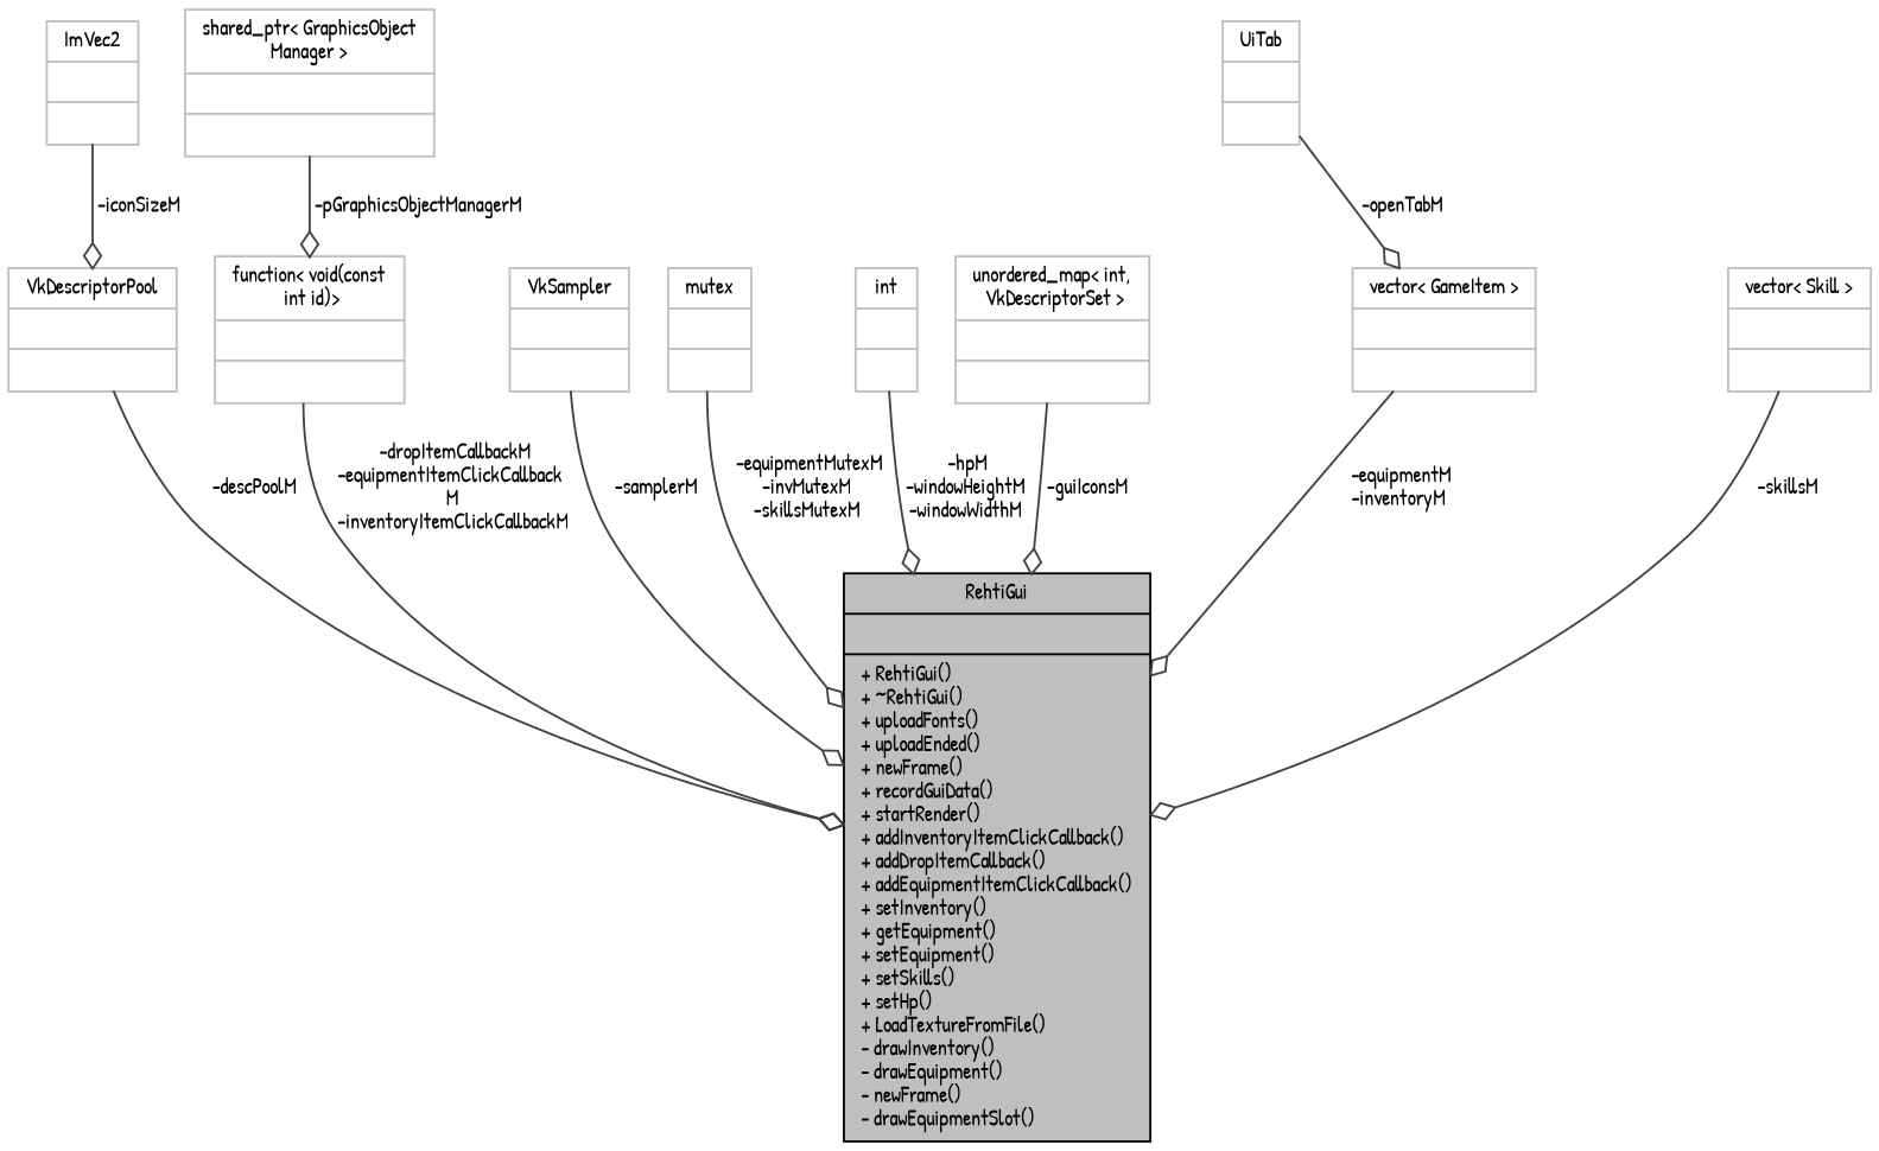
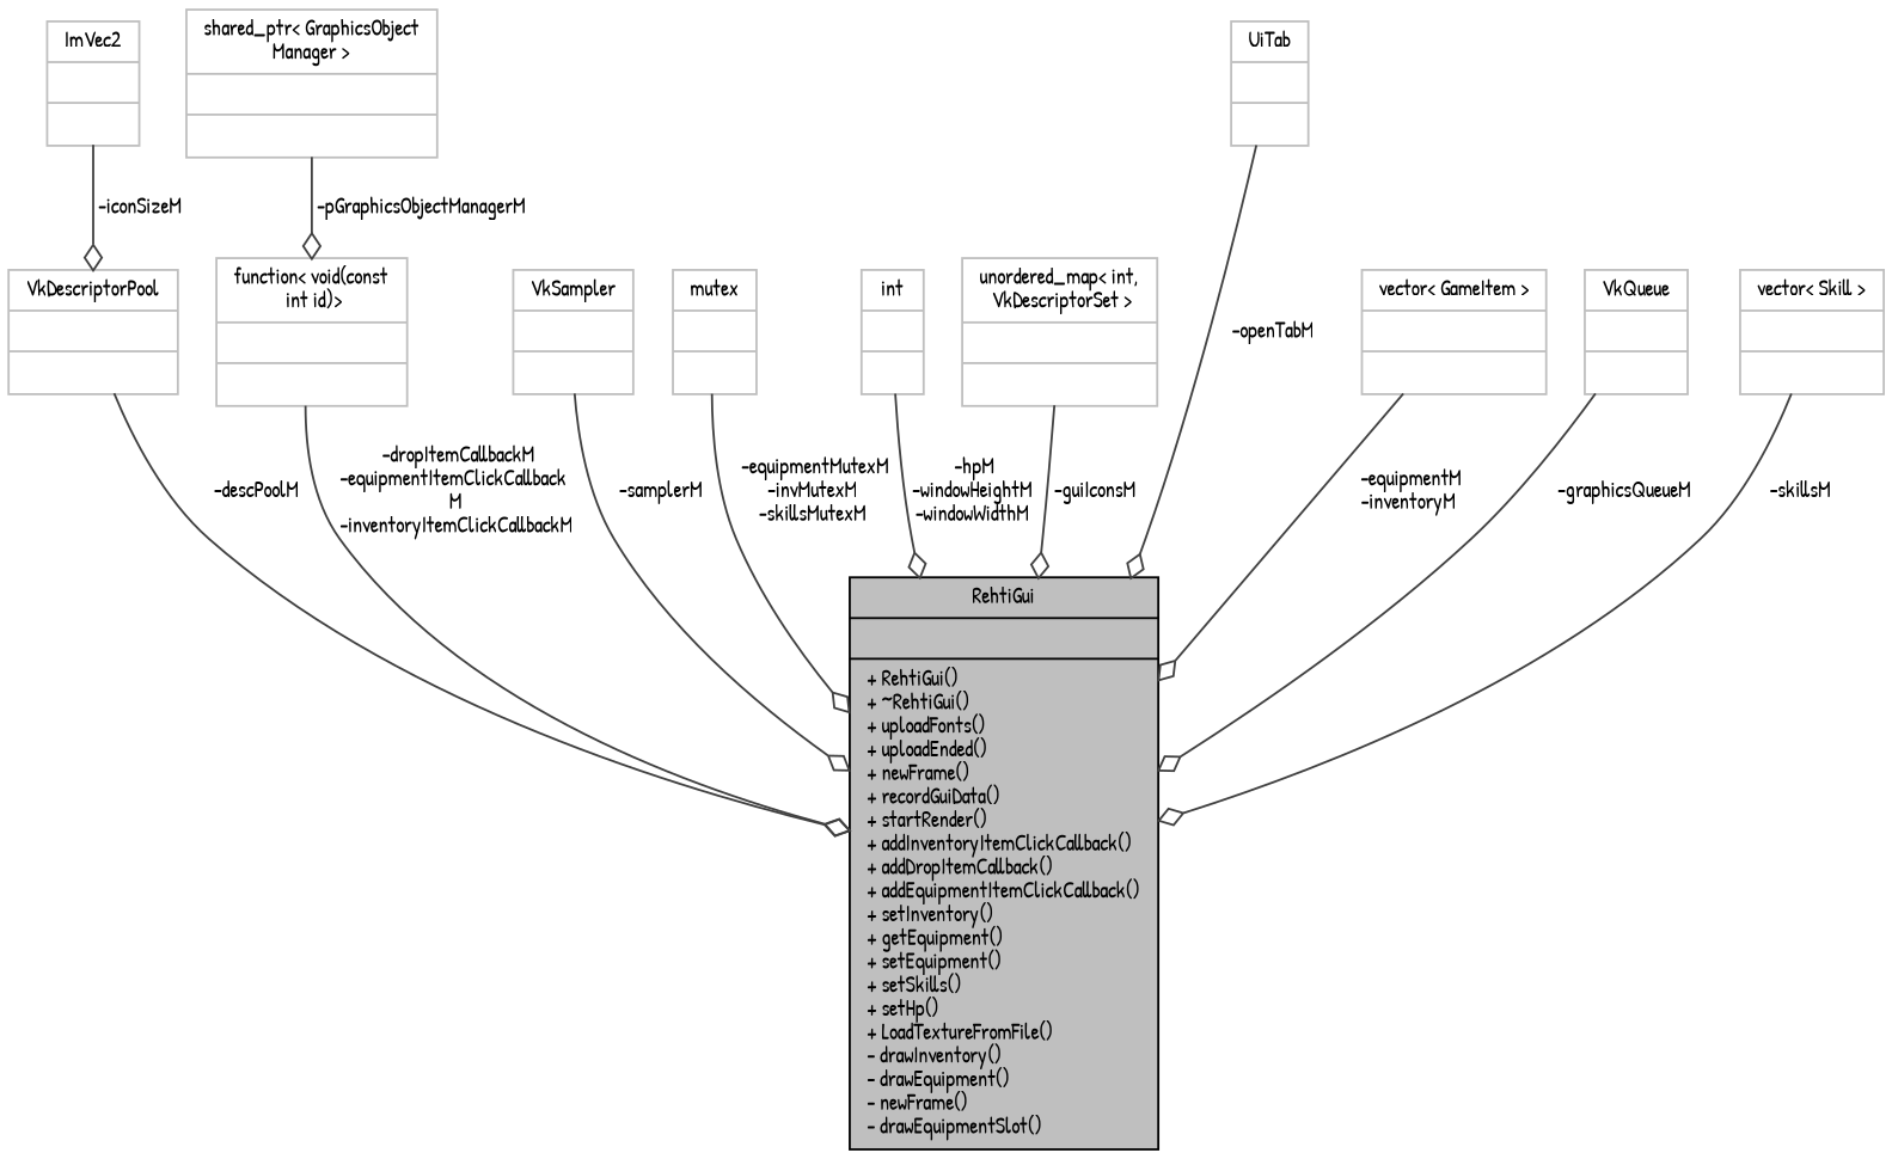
  digraph {
    fontname="Patrick Hand"
    node [color=grey75 fillcolor=white fontname="Patrick Hand" fontsize=10 shape=record style=filled]
    edge [arrowhead=odiamond color=grey25 fontname="Patrick Hand" fontsize=10 labelfontname=Helvetica labelfontsize=10 style=solid]
    n1 [color=black fillcolor=grey75 fontcolor=black height=0.2 label="{RehtiGui\n||+ RehtiGui()\l+ ~RehtiGui()\l+ uploadFonts()\l+ uploadEnded()\l+ newFrame()\l+ recordGuiData()\l+ startRender()\l+ addInventoryItemClickCallback()\l+ addDropItemCallback()\l+ addEquipmentItemClickCallback()\l+ setInventory()\l+ getEquipment()\l+ setEquipment()\l+ setSkills()\l+ setHp()\l+ LoadTextureFromFile()\l- drawInventory()\l- drawEquipment()\l- newFrame()\l- drawEquipmentSlot()\l}" width=0.4]
    n2 [height=0.2 label="{ImVec2\n||}" width=0.4]
    n3 [height=0.2 label="{VkDescriptorPool\n||}" width=0.4]
    n4 [height=0.2 label="{shared_ptr\< GraphicsObject\lManager \>\n||}" width=0.4]
    n5 [height=0.2 label="{function\< void(const\l int id)\>\n||}" width=0.4]
    n6 [height=0.2 label="{VkSampler\n||}" width=0.4]
    n7 [height=0.2 label="{mutex\n||}" width=0.4]
    n8 [height=0.2 label="{int\n||}" width=0.4]
    n9 [height=0.2 label="{unordered_map\< int,\l VkDescriptorSet \>\n||}" width=0.4]
    n10 [height=0.2 label="{vector\< GameItem \>\n||}" width=0.4]
+   n11 [height=0.2 label="{VkQueue\n||}" width=0.4]
    n12 [height=0.2 label="{UiTab\n||}" width=0.4]
    n13 [height=0.2 label="{vector\< Skill \>\n||}" width=0.4]
    n2 -> n3 [label=" -iconSizeM"]
    n3 -> n1 [label=" -descPoolM"]
    n4 -> n5 [label=" -pGraphicsObjectManagerM"]
    n5 -> n1 [label=" -dropItemCallbackM\n-equipmentItemClickCallback\lM\n-inventoryItemClickCallbackM"]
    n6 -> n1 [label=" -samplerM"]
    n7 -> n1 [label=" -equipmentMutexM\n-invMutexM\n-skillsMutexM"]
    n8 -> n1 [label=" -hpM\n-windowHeightM\n-windowWidthM"]
    n9 -> n1 [label=" -guiIconsM"]
    n10 -> n1 [label=" -equipmentM\n-inventoryM"]
-   n12 -> n10 [label=" -openTabM"]
+   n11 -> n1 [label=" -graphicsQueueM"]
+   n12 -> n1 [label=" -openTabM"]
    n13 -> n1 [label=" -skillsM"]
  }
